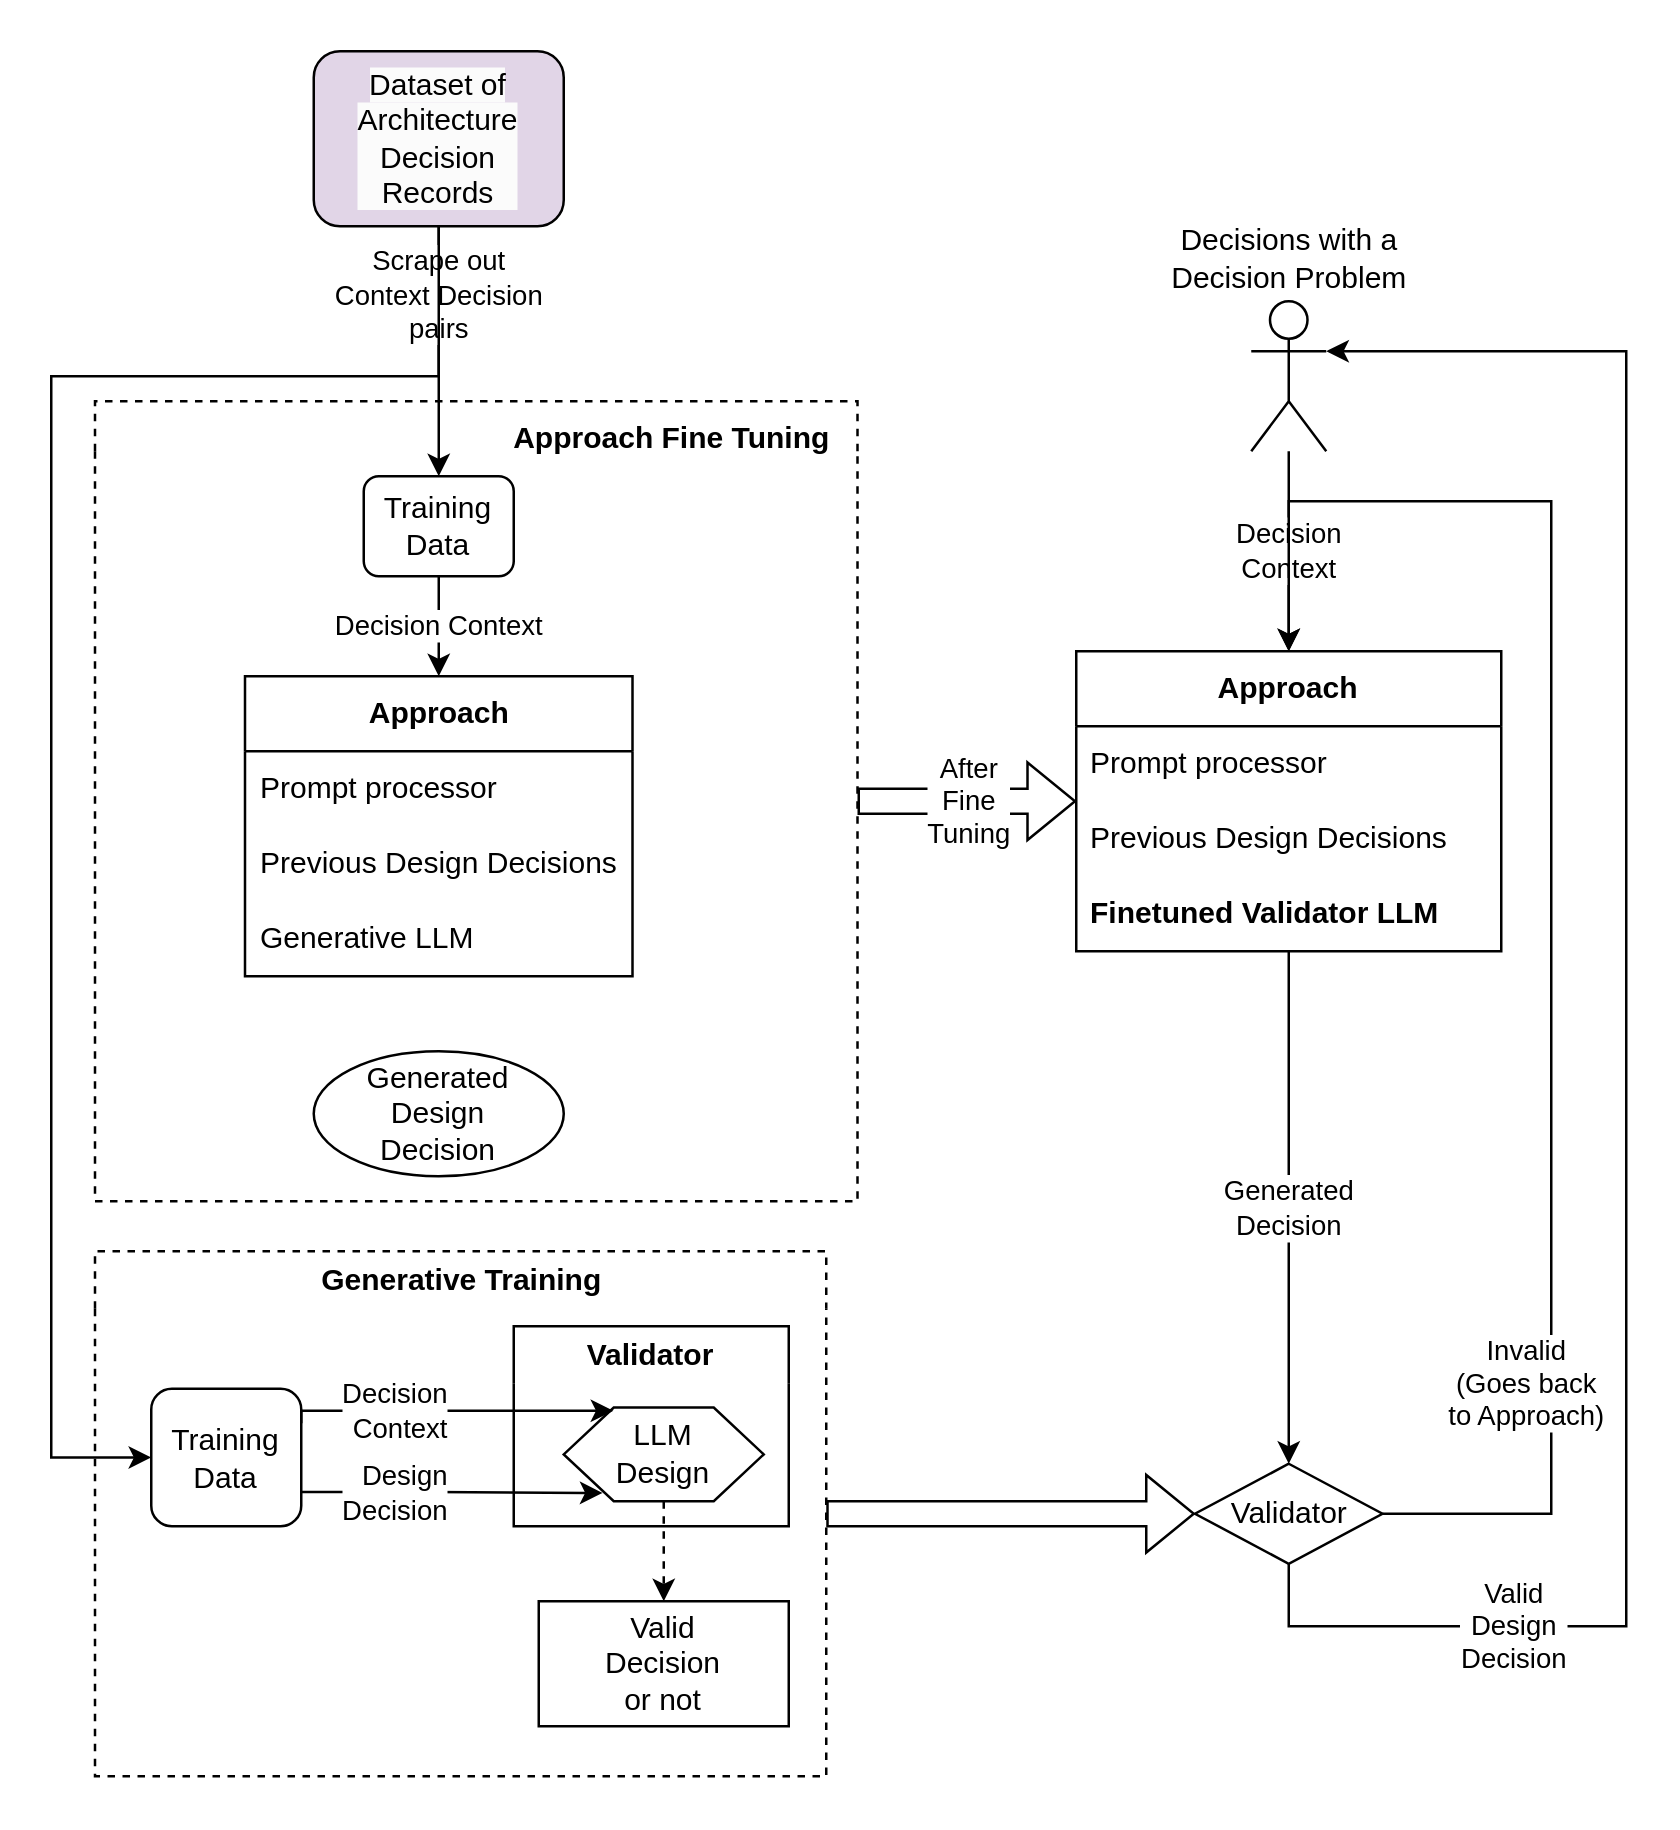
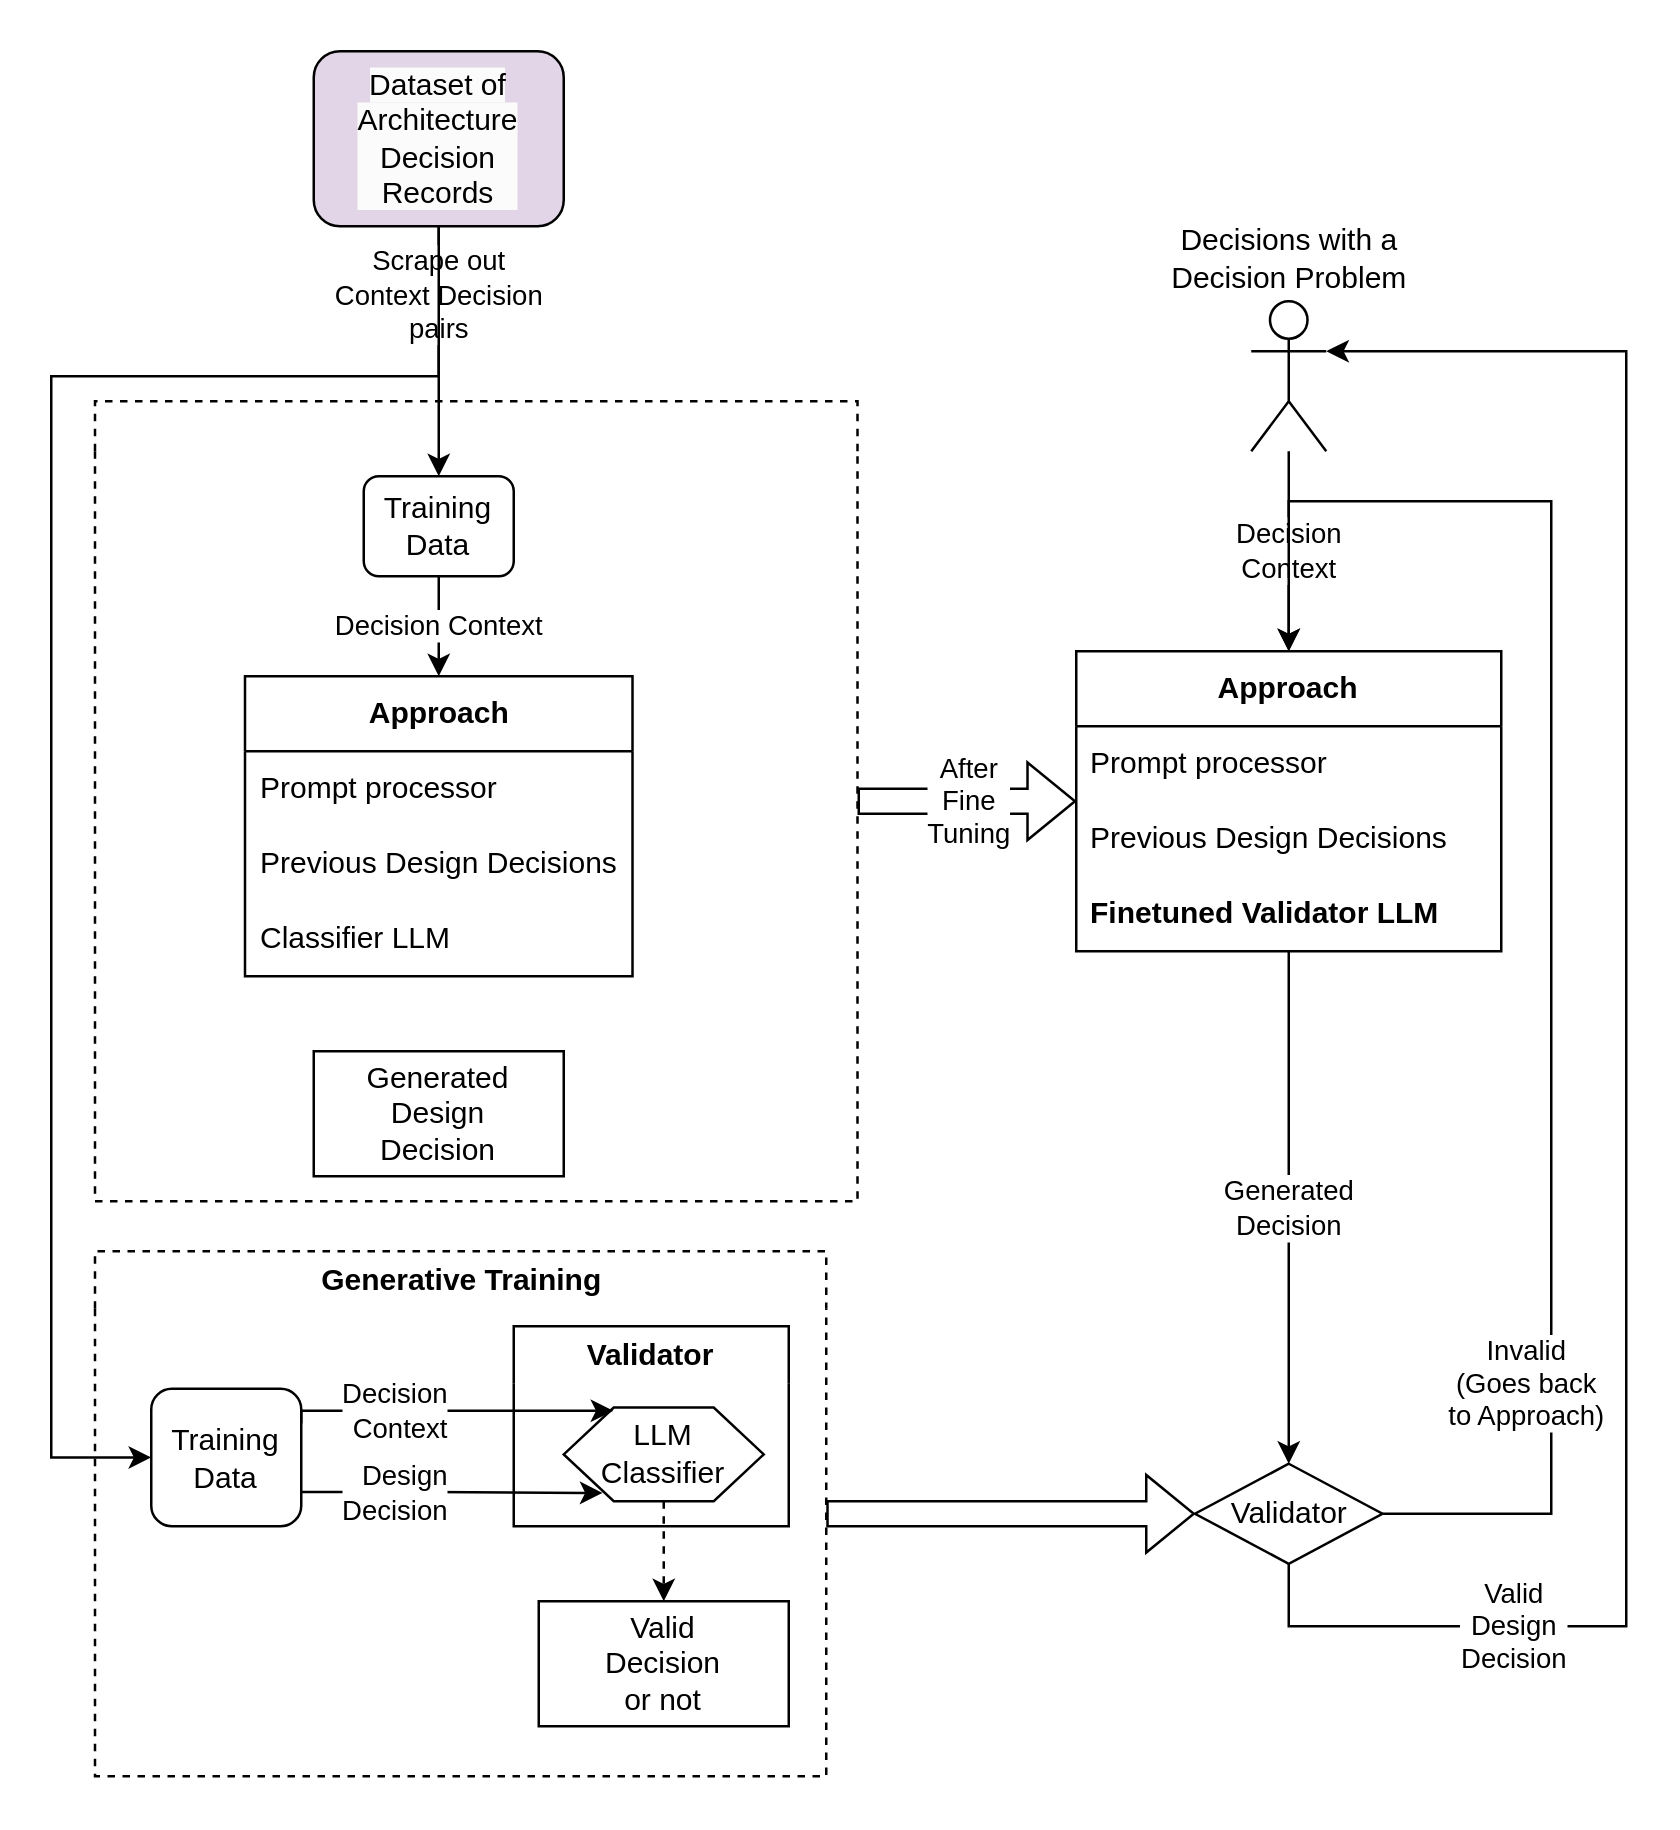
  <mxCell id="0" />
  <mxCell id="1" parent="0" />
  <mxCell id="2" value="Scrape out&lt;div&gt;Context Decision&lt;/div&gt;&lt;div&gt;pairs&lt;/div&gt;" style="edgeStyle=orthogonalEdgeStyle;rounded=0;orthogonalLoop=1;jettySize=auto;html=1;labelPosition=center;verticalLabelPosition=top;align=center;verticalAlign=bottom;" edge="1" parent="1" source="4" target="6"><mxGeometry relative="1" as="geometry" /></mxCell>
  <mxCell id="3" style="edgeStyle=orthogonalEdgeStyle;rounded=0;orthogonalLoop=1;jettySize=auto;html=1;entryX=0;entryY=0.5;entryDx=0;entryDy=0;" edge="1" parent="1" source="4" target="25"><mxGeometry relative="1" as="geometry"><Array as="points"><mxPoint x="175" y="150" /><mxPoint x="20" y="150" /><mxPoint x="20" y="583" /></Array></mxGeometry></mxCell>
  <mxCell id="4" value="&lt;span style=&quot;color: rgb(0, 0, 0); font-family: Helvetica; font-size: 12px; font-style: normal; font-variant-ligatures: normal; font-variant-caps: normal; font-weight: 400; letter-spacing: normal; orphans: 2; text-align: center; text-indent: 0px; text-transform: none; widows: 2; word-spacing: 0px; -webkit-text-stroke-width: 0px; white-space: normal; background-color: rgb(251, 251, 251); text-decoration-thickness: initial; text-decoration-style: initial; text-decoration-color: initial; display: inline !important; float: none;&quot;&gt;Dataset of&lt;/span&gt;&lt;div style=&quot;forced-color-adjust: none; color: rgb(0, 0, 0); font-family: Helvetica; font-size: 12px; font-style: normal; font-variant-ligatures: normal; font-variant-caps: normal; font-weight: 400; letter-spacing: normal; orphans: 2; text-align: center; text-indent: 0px; text-transform: none; widows: 2; word-spacing: 0px; -webkit-text-stroke-width: 0px; white-space: normal; background-color: rgb(251, 251, 251); text-decoration-thickness: initial; text-decoration-style: initial; text-decoration-color: initial;&quot;&gt;Architecture&lt;/div&gt;&lt;div style=&quot;forced-color-adjust: none; color: rgb(0, 0, 0); font-family: Helvetica; font-size: 12px; font-style: normal; font-variant-ligatures: normal; font-variant-caps: normal; font-weight: 400; letter-spacing: normal; orphans: 2; text-align: center; text-indent: 0px; text-transform: none; widows: 2; word-spacing: 0px; -webkit-text-stroke-width: 0px; white-space: normal; background-color: rgb(251, 251, 251); text-decoration-thickness: initial; text-decoration-style: initial; text-decoration-color: initial;&quot;&gt;Decision&lt;/div&gt;&lt;div style=&quot;forced-color-adjust: none; color: rgb(0, 0, 0); font-family: Helvetica; font-size: 12px; font-style: normal; font-variant-ligatures: normal; font-variant-caps: normal; font-weight: 400; letter-spacing: normal; orphans: 2; text-align: center; text-indent: 0px; text-transform: none; widows: 2; word-spacing: 0px; -webkit-text-stroke-width: 0px; white-space: normal; background-color: rgb(251, 251, 251); text-decoration-thickness: initial; text-decoration-style: initial; text-decoration-color: initial;&quot;&gt;Records&lt;/div&gt;" style="rounded=1;whiteSpace=wrap;html=1;verticalAlign=middle;fillColor=#e1d5e7;" vertex="1" parent="1"><mxGeometry x="125" y="20" width="100" height="70" as="geometry" /></mxCell>
  <mxCell id="5" value="Decision Context" style="edgeStyle=orthogonalEdgeStyle;rounded=0;orthogonalLoop=1;jettySize=auto;html=1;entryX=0.5;entryY=0;entryDx=0;entryDy=0;" edge="1" parent="1" source="6" target="9"><mxGeometry relative="1" as="geometry" /></mxCell>
  <mxCell id="6" value="Training&lt;div&gt;Data&lt;/div&gt;" style="rounded=1;whiteSpace=wrap;html=1;" vertex="1" parent="1"><mxGeometry x="145" y="190" width="60" height="40" as="geometry" /></mxCell>
  <mxCell id="7" value="" style="swimlane;whiteSpace=wrap;html=1;swimlaneLine=0;labelPosition=center;verticalLabelPosition=middle;align=center;verticalAlign=middle;startSize=20;fillColor=none;dashed=1;" vertex="1" parent="1"><mxGeometry x="37.5" y="160" width="305" height="320" as="geometry"><mxRectangle x="77.5" y="320" width="50" height="40" as="alternateBounds" /></mxGeometry></mxCell>
- <mxCell id="8" value="&lt;b&gt;Approach Fine Tuning&lt;/b&gt;" style="text;html=1;align=center;verticalAlign=middle;resizable=0;points=[];autosize=1;strokeColor=none;fillColor=none;" vertex="1" parent="7"><mxGeometry x="155" width="150" height="30" as="geometry" /></mxCell>
  <mxCell id="9" value="&lt;b&gt;Approach&lt;/b&gt;" style="swimlane;fontStyle=0;childLayout=stackLayout;horizontal=1;startSize=30;horizontalStack=0;resizeParent=1;resizeParentMax=0;resizeLast=0;collapsible=1;marginBottom=0;whiteSpace=wrap;html=1;" vertex="1" parent="7"><mxGeometry x="60" y="110" width="155" height="120" as="geometry" /></mxCell>
  <mxCell id="10" value="Prompt processor" style="text;strokeColor=none;fillColor=none;align=left;verticalAlign=middle;spacingLeft=4;spacingRight=4;overflow=hidden;points=[[0,0.5],[1,0.5]];portConstraint=eastwest;rotatable=0;whiteSpace=wrap;html=1;" vertex="1" parent="9"><mxGeometry y="30" width="155" height="30" as="geometry" /></mxCell>
  <mxCell id="11" value="Previous Design Decisions" style="text;strokeColor=none;fillColor=none;align=left;verticalAlign=middle;spacingLeft=4;spacingRight=4;overflow=hidden;points=[[0,0.5],[1,0.5]];portConstraint=eastwest;rotatable=0;whiteSpace=wrap;html=1;" vertex="1" parent="9"><mxGeometry y="60" width="155" height="30" as="geometry" /></mxCell>
- <mxCell id="12" value="Generative LLM" style="text;strokeColor=none;fillColor=none;align=left;verticalAlign=middle;spacingLeft=4;spacingRight=4;overflow=hidden;points=[[0,0.5],[1,0.5]];portConstraint=eastwest;rotatable=0;whiteSpace=wrap;html=1;" vertex="1" parent="9"><mxGeometry y="90" width="155" height="30" as="geometry" /></mxCell>
- <mxCell id="13" value="Generated&lt;div&gt;Design&lt;/div&gt;&lt;div&gt;Decision&lt;/div&gt;" style="ellipse;whiteSpace=wrap;html=1;" vertex="1" parent="7"><mxGeometry x="87.5" y="260" width="100" height="50" as="geometry" /></mxCell>
+ <mxCell id="12" value="Classifier LLM" style="text;strokeColor=none;fillColor=none;align=left;verticalAlign=middle;spacingLeft=4;spacingRight=4;overflow=hidden;points=[[0,0.5],[1,0.5]];portConstraint=eastwest;rotatable=0;whiteSpace=wrap;html=1;" vertex="1" parent="9"><mxGeometry y="90" width="155" height="30" as="geometry" /></mxCell>
+ <mxCell id="13" value="Generated&lt;div&gt;Design&lt;/div&gt;&lt;div&gt;Decision&lt;/div&gt;" style="whiteSpace=wrap;html=1;rounded=0;" vertex="1" parent="7"><mxGeometry x="87.5" y="260" width="100" height="50" as="geometry" /></mxCell>
  <mxCell id="14" value="&lt;b&gt;Approach&lt;/b&gt;" style="swimlane;fontStyle=0;childLayout=stackLayout;horizontal=1;startSize=30;horizontalStack=0;resizeParent=1;resizeParentMax=0;resizeLast=0;collapsible=1;marginBottom=0;whiteSpace=wrap;html=1;" vertex="1" parent="1"><mxGeometry x="430" y="260" width="170" height="120" as="geometry" /></mxCell>
  <mxCell id="15" value="Prompt processor" style="text;strokeColor=none;fillColor=none;align=left;verticalAlign=middle;spacingLeft=4;spacingRight=4;overflow=hidden;points=[[0,0.5],[1,0.5]];portConstraint=eastwest;rotatable=0;whiteSpace=wrap;html=1;" vertex="1" parent="14"><mxGeometry y="30" width="170" height="30" as="geometry" /></mxCell>
  <mxCell id="16" value="Previous Design Decisions" style="text;strokeColor=none;fillColor=none;align=left;verticalAlign=middle;spacingLeft=4;spacingRight=4;overflow=hidden;points=[[0,0.5],[1,0.5]];portConstraint=eastwest;rotatable=0;whiteSpace=wrap;html=1;" vertex="1" parent="14"><mxGeometry y="60" width="170" height="30" as="geometry" /></mxCell>
  <mxCell id="17" value="&lt;b&gt;Finetuned Validator LLM&lt;/b&gt;" style="text;strokeColor=none;fillColor=none;align=left;verticalAlign=middle;spacingLeft=4;spacingRight=4;overflow=hidden;points=[[0,0.5],[1,0.5]];portConstraint=eastwest;rotatable=0;whiteSpace=wrap;html=1;" vertex="1" parent="14"><mxGeometry y="90" width="170" height="30" as="geometry" /></mxCell>
  <mxCell id="18" value="Decision&lt;div&gt;Context&lt;/div&gt;" style="edgeStyle=orthogonalEdgeStyle;rounded=0;orthogonalLoop=1;jettySize=auto;html=1;entryX=0.5;entryY=0;entryDx=0;entryDy=0;" edge="1" parent="1" source="19" target="14"><mxGeometry relative="1" as="geometry" /></mxCell>
  <mxCell id="19" value="Decisions with a&lt;div&gt;Decision Problem&lt;/div&gt;" style="shape=umlActor;verticalLabelPosition=top;verticalAlign=bottom;html=1;outlineConnect=0;labelPosition=center;align=center;" vertex="1" parent="1"><mxGeometry x="500" y="120" width="30" height="60" as="geometry" /></mxCell>
  <mxCell id="20" value="After&lt;div&gt;Fine&lt;/div&gt;&lt;div&gt;Tuning&lt;/div&gt;" style="shape=flexArrow;endArrow=classic;html=1;rounded=0;exitX=1;exitY=0.5;exitDx=0;exitDy=0;entryX=0;entryY=0;entryDx=0;entryDy=0;entryPerimeter=0;" edge="1" parent="1" source="7" target="16"><mxGeometry width="50" height="50" relative="1" as="geometry"><mxPoint x="360" y="260" as="sourcePoint" /><mxPoint x="410" y="210" as="targetPoint" /></mxGeometry></mxCell>
  <mxCell id="21" value="Invalid&lt;div&gt;(Goes back&lt;/div&gt;&lt;div&gt;to Approach)&lt;/div&gt;" style="edgeStyle=orthogonalEdgeStyle;rounded=0;orthogonalLoop=1;jettySize=auto;html=1;entryX=0.5;entryY=0;entryDx=0;entryDy=0;" edge="1" parent="1" source="22" target="14"><mxGeometry x="-0.624" y="10" relative="1" as="geometry"><Array as="points"><mxPoint x="620" y="605" /><mxPoint x="620" y="200" /><mxPoint x="515" y="200" /></Array><mxPoint as="offset" /></mxGeometry></mxCell>
  <mxCell id="22" value="Validator" style="rhombus;whiteSpace=wrap;html=1;" vertex="1" parent="1"><mxGeometry x="477.5" y="585" width="75" height="40" as="geometry" /></mxCell>
  <mxCell id="23" value="Generated&lt;div&gt;Decision&lt;/div&gt;" style="endArrow=classic;html=1;rounded=0;entryX=0.5;entryY=0;entryDx=0;entryDy=0;exitX=0.5;exitY=1;exitDx=0;exitDy=0;exitPerimeter=0;" edge="1" parent="1" source="17" target="22"><mxGeometry width="50" height="50" relative="1" as="geometry"><mxPoint x="520" y="381" as="sourcePoint" /><mxPoint x="410" y="160" as="targetPoint" /></mxGeometry></mxCell>
  <mxCell id="24" value="&lt;div&gt;Valid&lt;/div&gt;Design&lt;div&gt;Decision&lt;/div&gt;" style="edgeStyle=orthogonalEdgeStyle;rounded=0;orthogonalLoop=1;jettySize=auto;html=1;entryX=1;entryY=0.333;entryDx=0;entryDy=0;entryPerimeter=0;" edge="1" parent="1" source="22" target="19"><mxGeometry x="-0.71" relative="1" as="geometry"><Array as="points"><mxPoint x="515" y="650" /><mxPoint x="650" y="650" /><mxPoint x="650" y="140" /></Array><mxPoint as="offset" /></mxGeometry></mxCell>
  <mxCell id="25" value="Training&lt;div&gt;Data&lt;/div&gt;" style="rounded=1;whiteSpace=wrap;html=1;" vertex="1" parent="1"><mxGeometry x="60" y="555" width="60" height="55" as="geometry" /></mxCell>
  <mxCell id="26" value="Validator" style="swimlane;whiteSpace=wrap;html=1;swimlaneLine=0;fillColor=none;" vertex="1" parent="1"><mxGeometry x="205" y="530" width="110" height="80" as="geometry" /></mxCell>
- <mxCell id="27" value="LLM&lt;div&gt;Design&lt;/div&gt;" style="shape=hexagon;perimeter=hexagonPerimeter2;whiteSpace=wrap;html=1;fixedSize=1;" vertex="1" parent="26"><mxGeometry x="20" y="32.5" width="80" height="37.5" as="geometry" /></mxCell>
+ <mxCell id="27" value="LLM&lt;div&gt;Classifier&lt;/div&gt;" style="shape=hexagon;perimeter=hexagonPerimeter2;whiteSpace=wrap;html=1;fixedSize=1;" vertex="1" parent="26"><mxGeometry x="20" y="32.5" width="80" height="37.5" as="geometry" /></mxCell>
  <mxCell id="28" value="&lt;div style=&quot;&quot;&gt;Decision&lt;/div&gt;&lt;div style=&quot;&quot;&gt;Context&lt;/div&gt;" style="edgeStyle=orthogonalEdgeStyle;rounded=0;orthogonalLoop=1;jettySize=auto;html=1;exitX=1;exitY=0.25;exitDx=0;exitDy=0;entryX=0.248;entryY=0.035;entryDx=0;entryDy=0;entryPerimeter=0;labelPosition=left;verticalLabelPosition=middle;align=right;verticalAlign=middle;" edge="1" parent="1" source="25" target="27"><mxGeometry relative="1" as="geometry"><Array as="points"><mxPoint x="120" y="564" /></Array></mxGeometry></mxCell>
  <mxCell id="29" value="Design&lt;div&gt;Decision&lt;/div&gt;" style="edgeStyle=orthogonalEdgeStyle;rounded=0;orthogonalLoop=1;jettySize=auto;html=1;exitX=1;exitY=0.75;exitDx=0;exitDy=0;entryX=0.194;entryY=0.912;entryDx=0;entryDy=0;entryPerimeter=0;labelPosition=left;verticalLabelPosition=middle;align=right;verticalAlign=middle;" edge="1" parent="1" source="25" target="27"><mxGeometry relative="1" as="geometry" /></mxCell>
  <mxCell id="30" value="Valid&lt;div&gt;Decision&lt;/div&gt;&lt;div&gt;or not&lt;/div&gt;" style="whiteSpace=wrap;html=1;rounded=0;" vertex="1" parent="1"><mxGeometry x="215" y="640" width="100" height="50" as="geometry" /></mxCell>
  <mxCell id="31" value="" style="edgeStyle=orthogonalEdgeStyle;rounded=0;orthogonalLoop=1;jettySize=auto;html=1;dashed=1;" edge="1" parent="1" source="27" target="30"><mxGeometry relative="1" as="geometry" /></mxCell>
  <mxCell id="32" value="Generative Training" style="swimlane;whiteSpace=wrap;html=1;swimlaneLine=0;fillColor=none;dashed=1;" vertex="1" parent="1"><mxGeometry x="37.5" y="500" width="292.5" height="210" as="geometry" /></mxCell>
  <mxCell id="33" value="" style="shape=flexArrow;endArrow=classic;html=1;rounded=0;exitX=1;exitY=0.5;exitDx=0;exitDy=0;" edge="1" parent="1" source="32" target="22"><mxGeometry width="50" height="50" relative="1" as="geometry"><mxPoint x="320" y="580" as="sourcePoint" /><mxPoint x="230" y="380" as="targetPoint" /></mxGeometry></mxCell>
